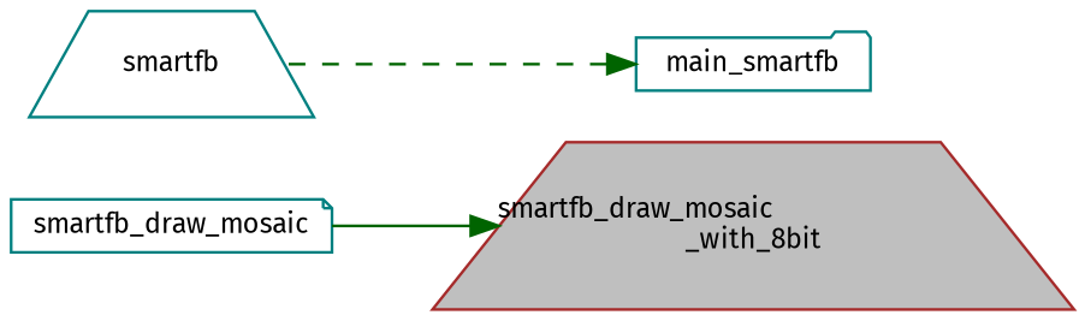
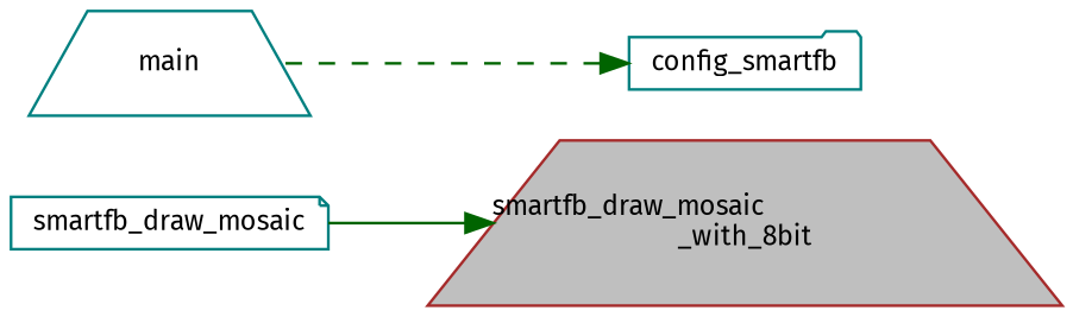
  digraph {
    fontname="Fira Sans"
    rankdir=RL
    node [color=teal fontname="Fira Sans" fontsize=10 shape=trapezium]
    edge [color=darkgreen dir=back fontname="Fira Sans" fontsize=10 labelfontname=Helvetica labelfontsize=10]
    n1 [color=brown fillcolor=grey75 fontcolor=black height=0.2 label="smartfb_draw_mosaic\l_with_8bit" style=filled width=0.4]
    n2 [height=0.2 label=smartfb_draw_mosaic shape=note width=0.4]
-   n3 [height=0.2 label=main_smartfb shape=folder width=0.4]
-   n4 [height=0.2 label=smartfb width=0.4]
+   n3 [height=0.2 label=config_smartfb shape=folder width=0.4]
+   n4 [height=0.2 label=main width=0.4]
    n1 -> n2 [style=solid]
    n3 -> n4 [style=dashed]
  }
